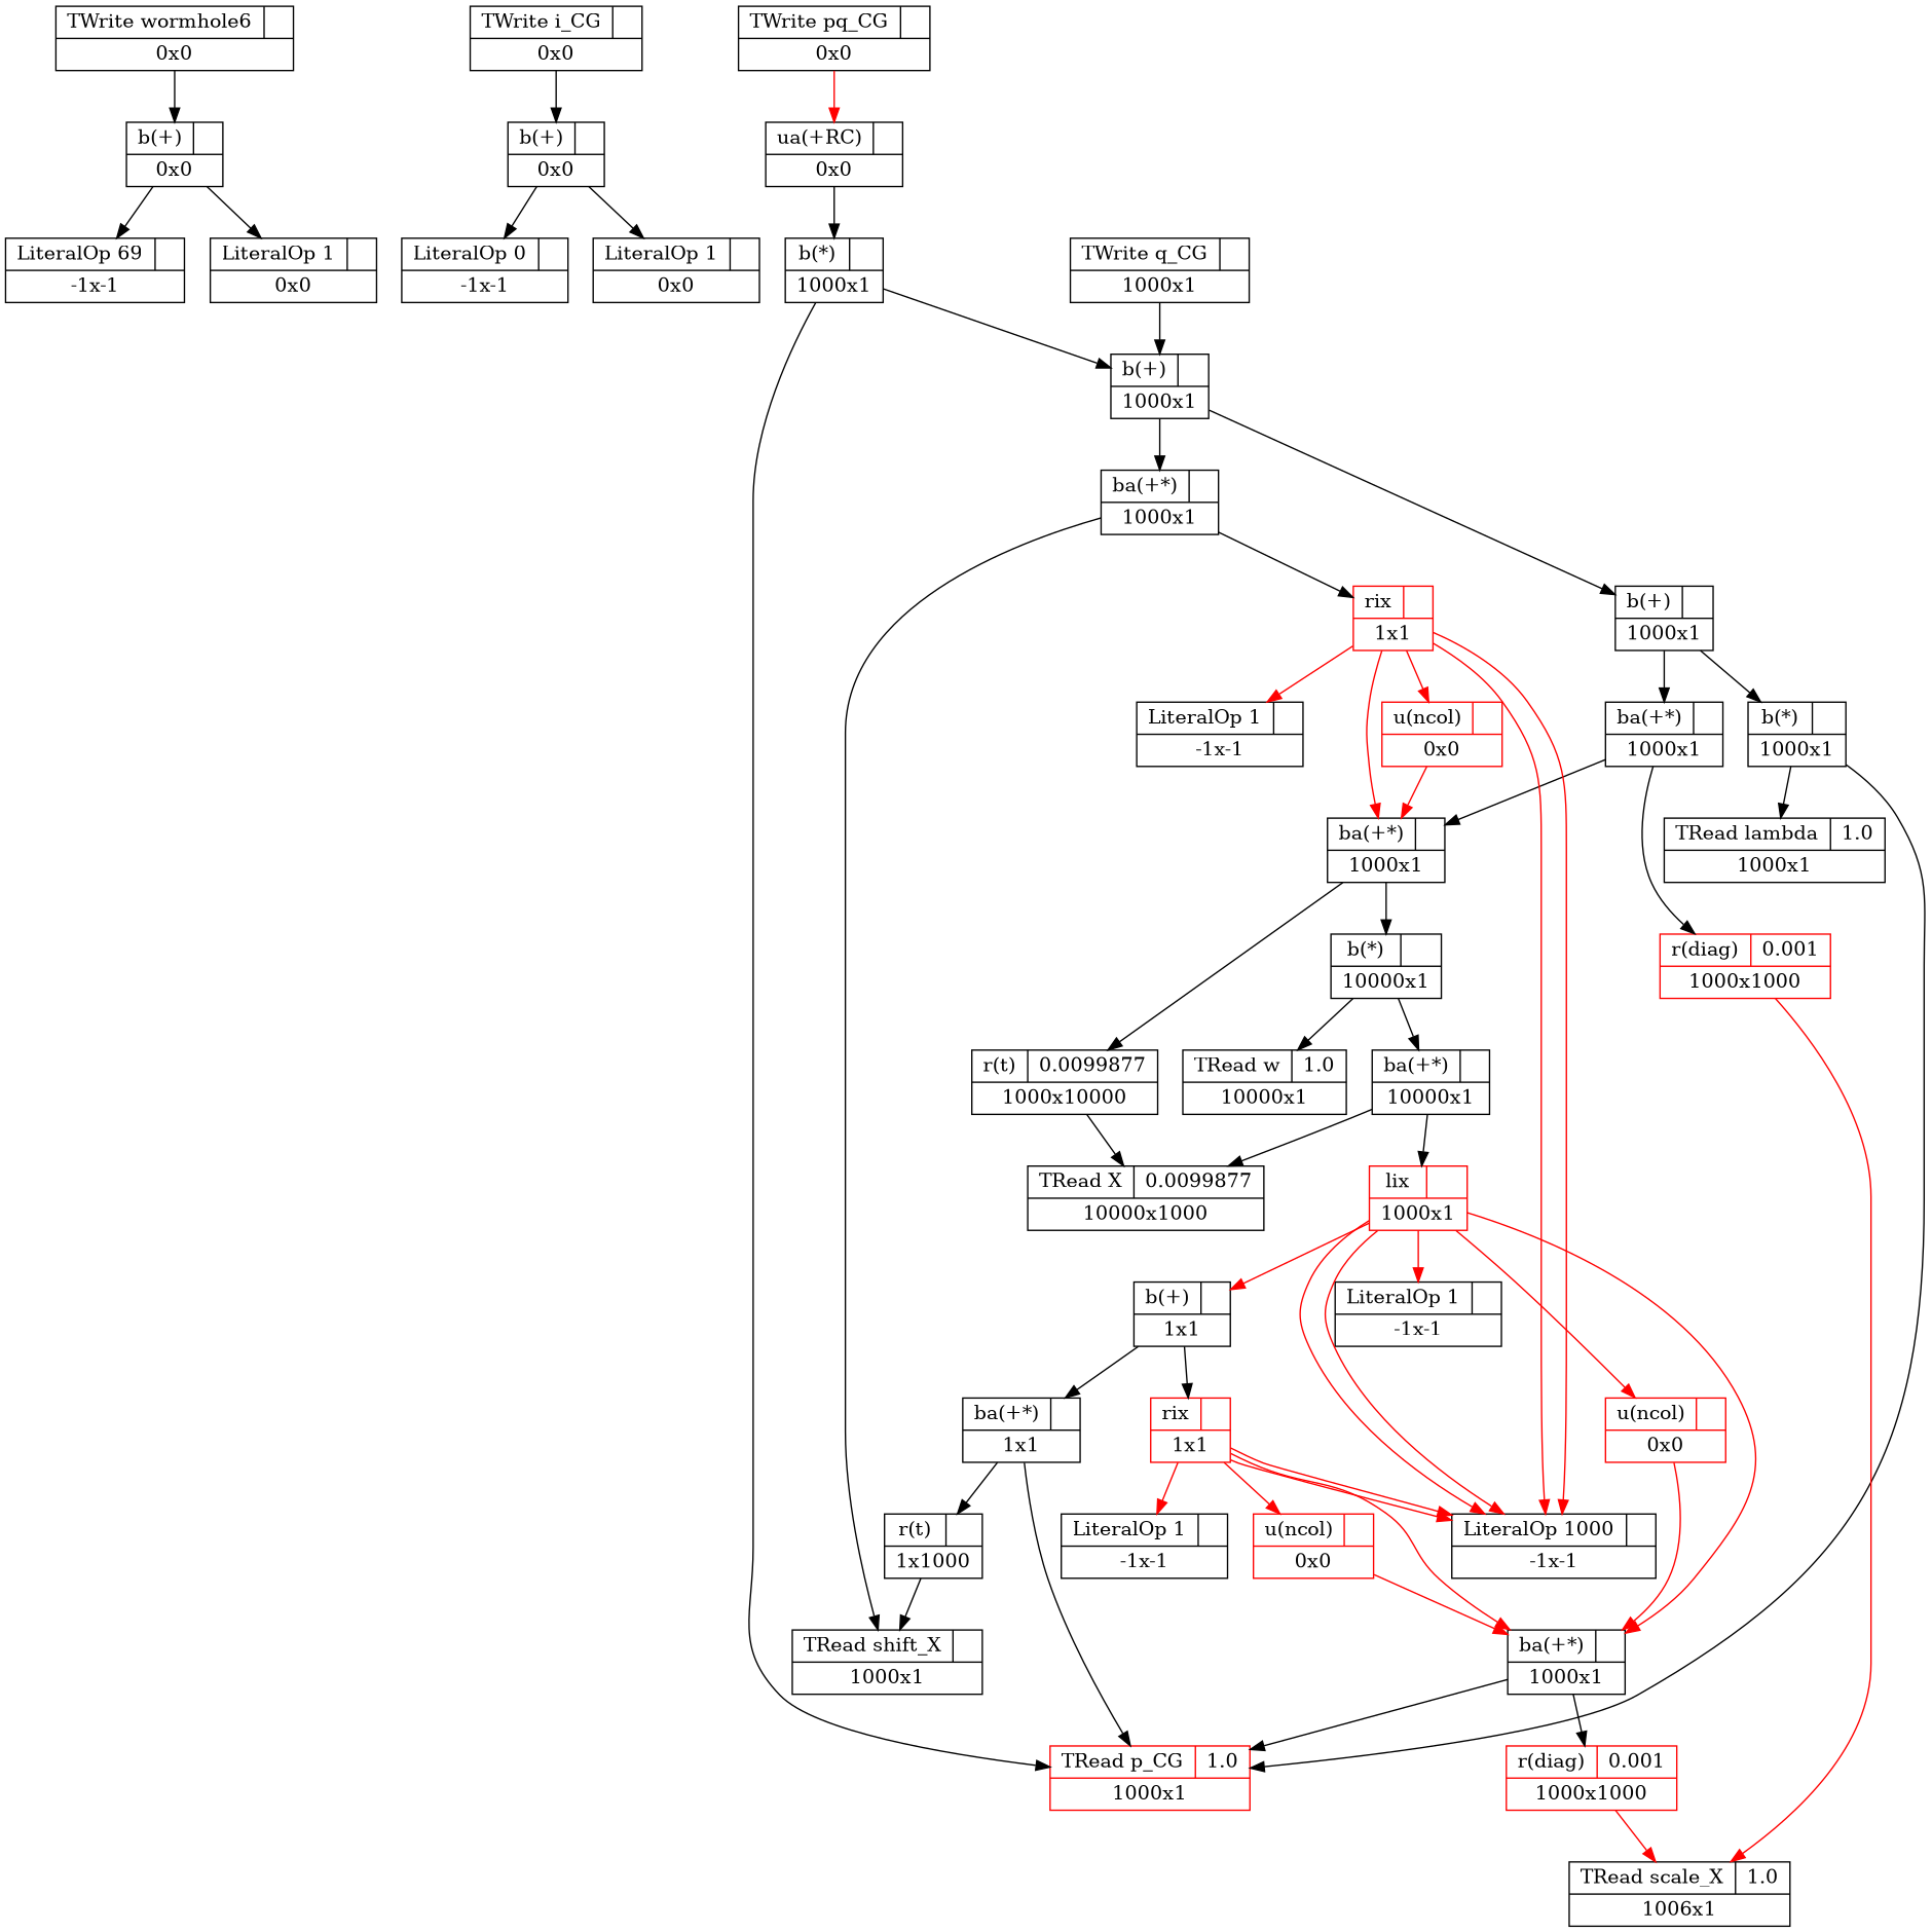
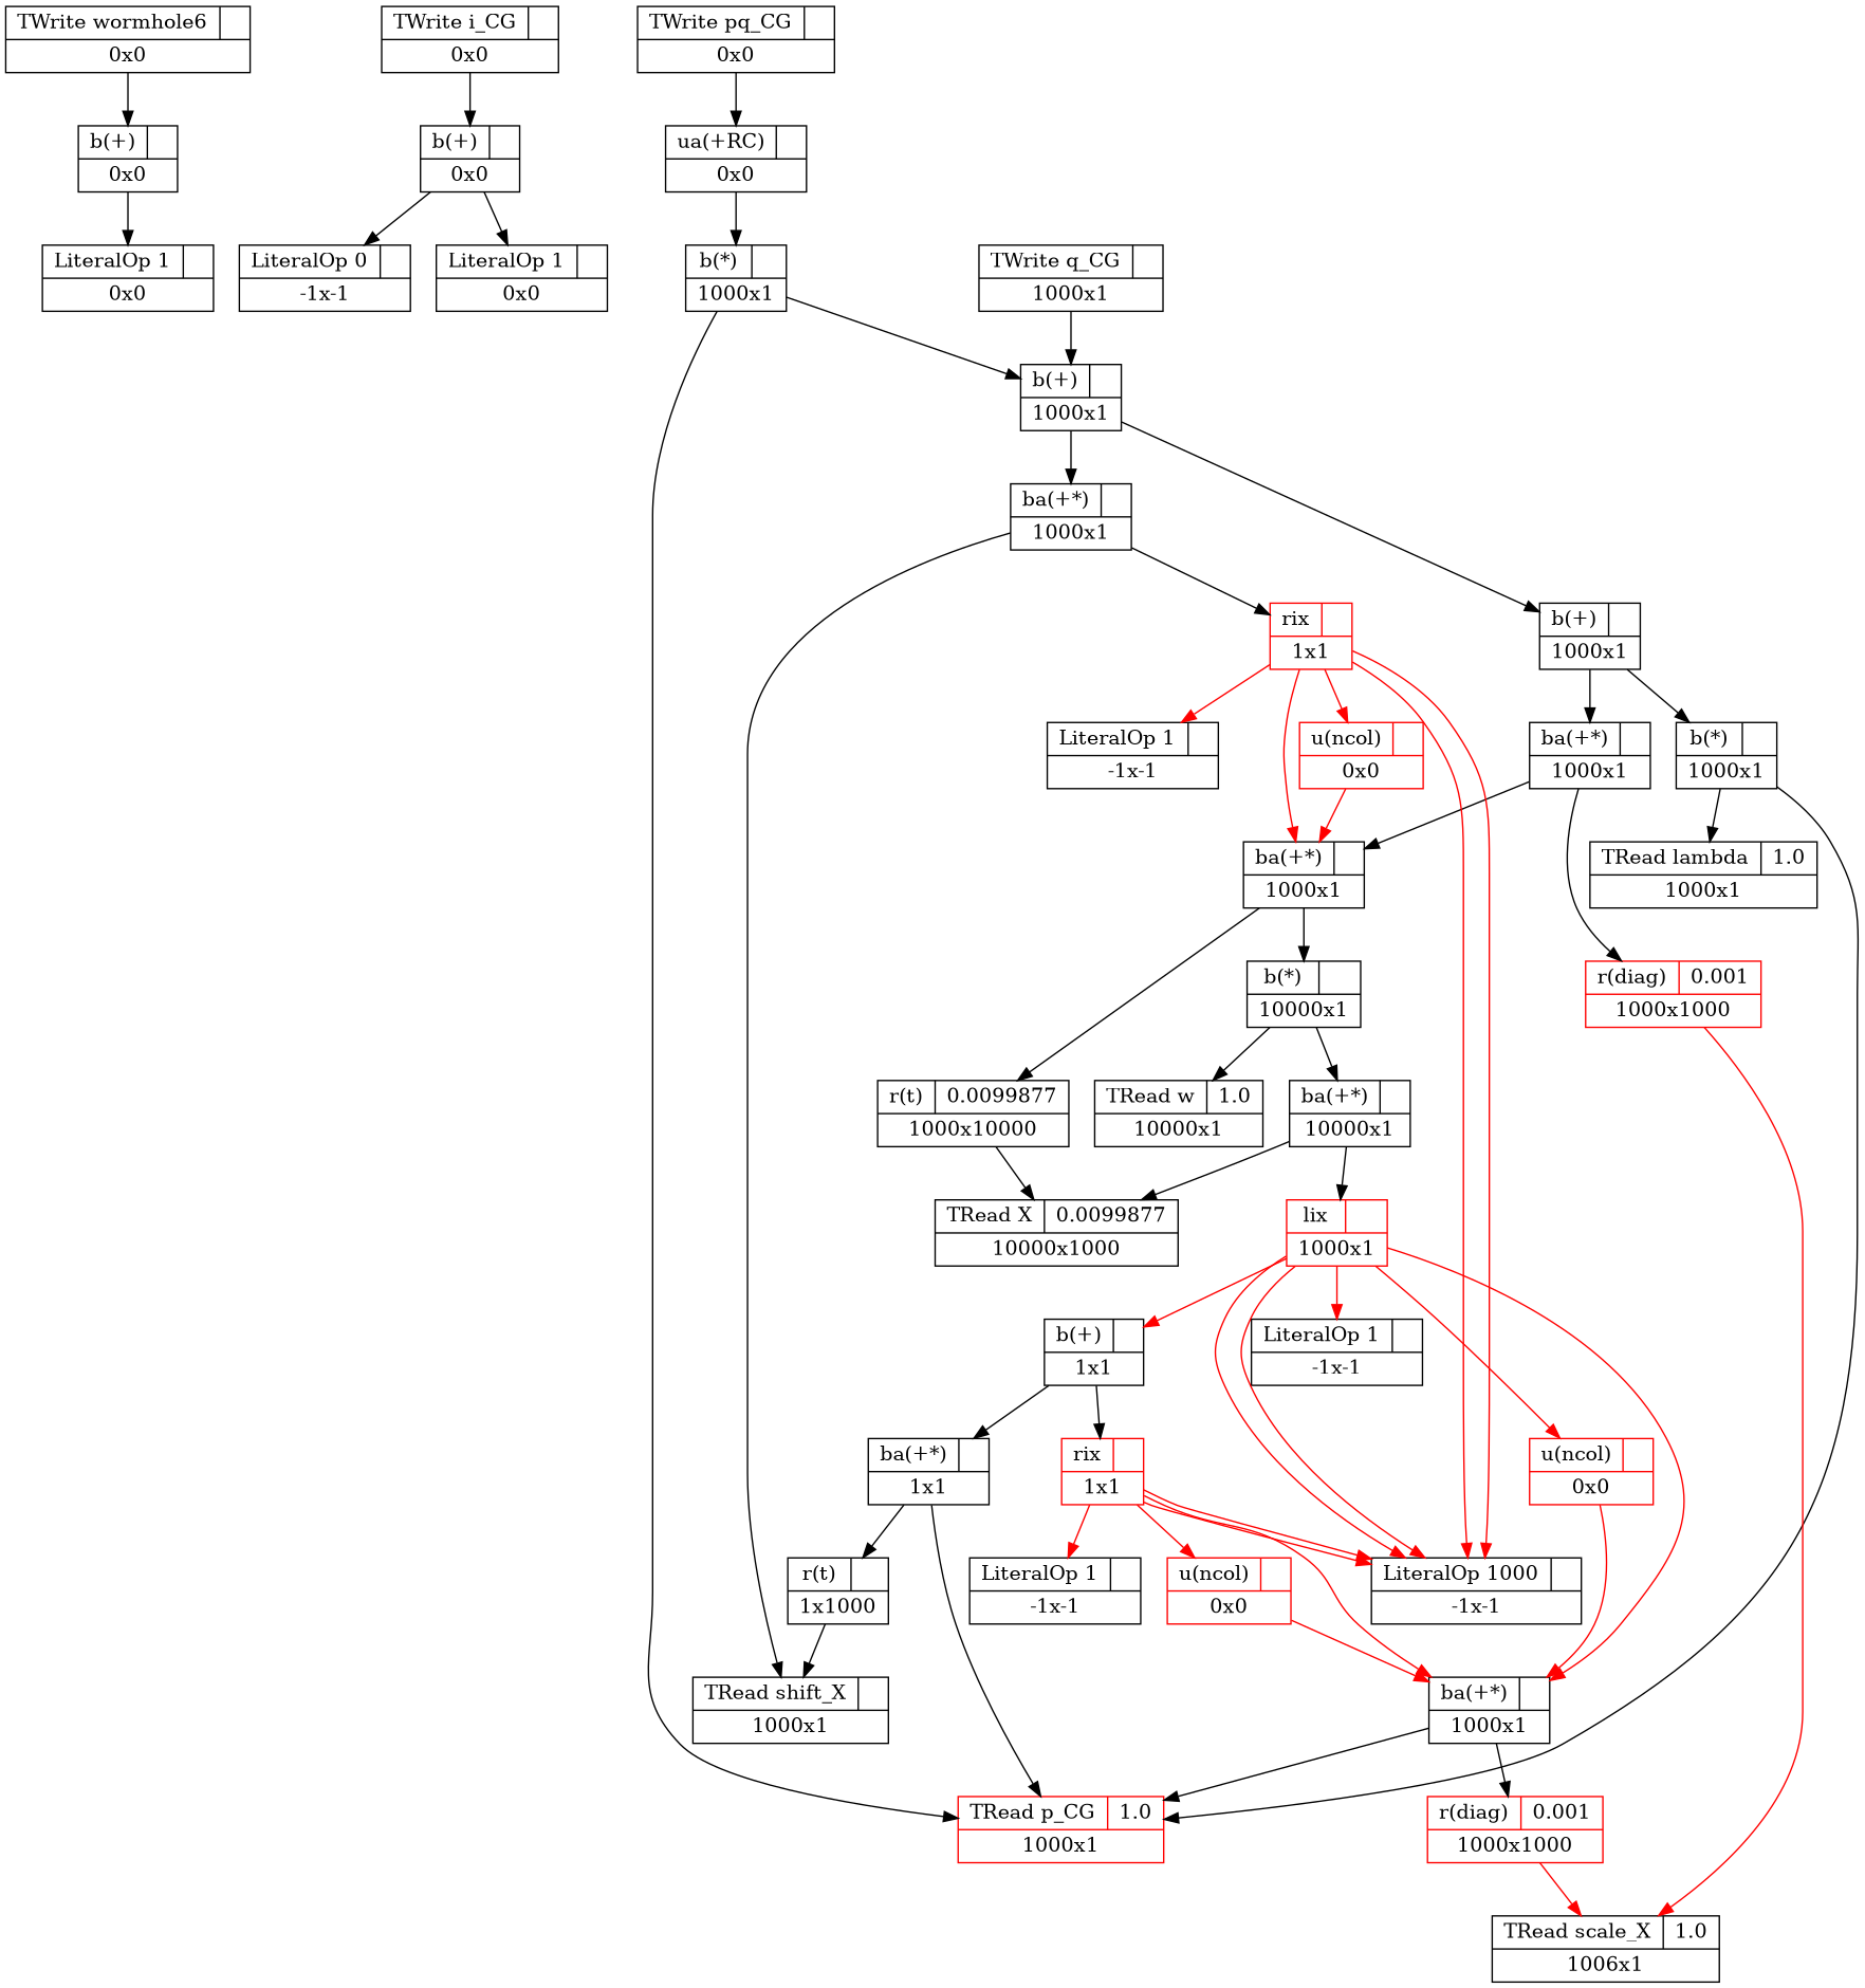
  digraph {
    node [color=black shape=record]
    edge [color=black]
-   n1 [label="{{LiteralOp 69 |  } | -1x-1}"]
    n2 [label="{{LiteralOp 1 |  } | 0x0}"]
    n3 [label="{{b(+) |  } | 0x0}"]
    n4 [label="{{TWrite wormhole6 |  } | 0x0}"]
    n5 [label="{{LiteralOp 0 |  } | -1x-1}"]
    n6 [label="{{LiteralOp 1 |  } | 0x0}"]
    n7 [label="{{b(+) |  } | 0x0}"]
    n8 [label="{{TWrite i_CG |  } | 0x0}"]
    n9 [label="{{TRead lambda | 1.0} | 1000x1}"]
    n10 [color=red label="{{TRead p_CG | 1.0} | 1000x1}"]
    n11 [label="{{b(*) |  } | 1000x1}"]
    n12 [label="{{TRead scale_X | 1.0} | 1006x1}"]
    n13 [color=red label="{{r(diag) | 0.001} | 1000x1000}"]
    n14 [label="{{TRead X | 0.0099877} | 10000x1000}"]
    n15 [label="{{r(t) | 0.0099877} | 1000x10000}"]
    n16 [label="{{TRead w | 1.0} | 10000x1}"]
    n17 [color=red label="{{r(diag) | 0.001} | 1000x1000}"]
    n18 [label="{{ba(+*) |  } | 1000x1}"]
    n19 [label="{{LiteralOp 1000 |  } | -1x-1}"]
    n20 [label="{{LiteralOp 1 |  } | -1x-1}"]
    n21 [color=red label="{{u(ncol) |  } | 0x0}"]
    n22 [color=red label="{{rix |  } | 1x1}"]
    n23 [label="{{TRead shift_X |  } | 1000x1}"]
    n24 [label="{{r(t) |  } | 1x1000}"]
    n25 [label="{{ba(+*) |  } | 1x1}"]
    n26 [label="{{b(+) |  } | 1x1}"]
    n27 [label="{{LiteralOp 1 |  } | -1x-1}"]
    n28 [color=red label="{{u(ncol) |  } | 0x0}"]
    n29 [color=red label="{{lix |  } | 1000x1}"]
    n30 [label="{{ba(+*) |  } | 10000x1}"]
    n31 [label="{{b(*) |  } | 10000x1}"]
    n32 [label="{{ba(+*) |  } | 1000x1}"]
    n33 [label="{{ba(+*) |  } | 1000x1}"]
    n34 [label="{{b(+) |  } | 1000x1}"]
    n35 [label="{{LiteralOp 1 |  } | -1x-1}"]
    n36 [color=red label="{{u(ncol) |  } | 0x0}"]
    n37 [color=red label="{{rix |  } | 1x1}"]
    n38 [label="{{ba(+*) |  } | 1000x1}"]
    n39 [label="{{b(+) |  } | 1000x1}"]
    n40 [label="{{TWrite q_CG |  } | 1000x1}"]
    n41 [label="{{b(*) |  } | 1000x1}"]
    n42 [label="{{ua(+RC) |  } | 0x0}"]
    n43 [label="{{TWrite pq_CG |  } | 0x0}"]
-   n3 -> n1
    n3 -> n2
    n4 -> n3
    n7 -> n5
    n7 -> n6
    n8 -> n7
    n11 -> n9
    n11 -> n10
    n13 -> n12 [color=red]
    n15 -> n14
    n17 -> n12 [color=red]
    n18 -> n10
    n18 -> n17
    n21 -> n18 [color=red]
    n22 -> n18 [color=red]
    n22 -> n19 [color=red]
    n22 -> n19 [color=red]
    n22 -> n20 [color=red]
    n22 -> n21 [color=red]
    n24 -> n23
    n25 -> n10
    n25 -> n24
    n26 -> n22
    n26 -> n25
    n28 -> n18 [color=red]
    n29 -> n18 [color=red]
    n29 -> n19 [color=red]
    n29 -> n19 [color=red]
    n29 -> n26 [color=red]
    n29 -> n27 [color=red]
    n29 -> n28 [color=red]
    n30 -> n14
    n30 -> n29
    n31 -> n16
    n31 -> n30
    n32 -> n15
    n32 -> n31
    n33 -> n13
    n33 -> n32
    n34 -> n11
    n34 -> n33
    n36 -> n32 [color=red]
    n37 -> n19 [color=red]
    n37 -> n19 [color=red]
    n37 -> n32 [color=red]
    n37 -> n35 [color=red]
    n37 -> n36 [color=red]
    n38 -> n23
    n38 -> n37
    n39 -> n34
    n39 -> n38
    n40 -> n39
    n41 -> n10
    n41 -> n39
    n42 -> n41
-   n43 -> n42 [color=red]
+   n43 -> n42
  }
